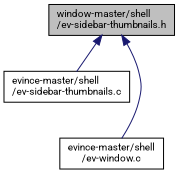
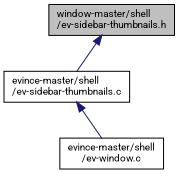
  digraph {
    fontname=Roboto
    node [color=black fillcolor=white fontname=Roboto fontsize=10 shape=record style=filled]
    edge [color=midnightblue dir=back fontname=Roboto fontsize=10 labelfontname=Helvetica labelfontsize=10 style=solid]
    n1 [fillcolor=grey75 fontcolor=black height=0.2 label="window-master/shell\l/ev-sidebar-thumbnails.h" width=0.4]
    n2 [height=0.2 label="evince-master/shell\l/ev-sidebar-thumbnails.c" width=0.4]
    n3 [height=0.2 label="evince-master/shell\l/ev-window.c" width=0.4]
    n1 -> n2
-   n1 -> n3
+   n2 -> n3
  }
